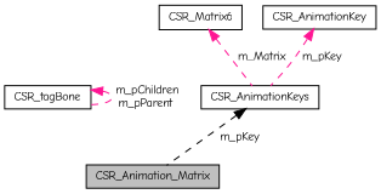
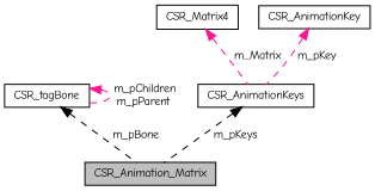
  digraph {
    fontname="Comic Neue"
    node [color=black fillcolor=white fontname="Comic Neue" fontsize=10 shape=record style=filled]
    edge [color=deeppink dir=back fontname="Comic Neue" fontsize=10 labelfontname=Helvetica labelfontsize=10 style=dashed]
    n1 [fillcolor=grey75 fontcolor=black height=0.2 label=CSR_Animation_Matrix width=0.4]
    n2 [height=0.2 label=CSR_tagBone width=0.4]
-   n3 [height=0.2 label=CSR_Matrix6 width=0.4]
+   n3 [height=0.2 label=CSR_Matrix4 width=0.4]
    n4 [height=0.2 label=CSR_AnimationKeys width=0.4]
    n5 [height=0.2 label=CSR_AnimationKey width=0.4]
+   n2 -> n1 [color=black label=" m_pBone"]
    n2 -> n2 [label=" m_pChildren\nm_pParent"]
    n3 -> n4 [label=" m_Matrix"]
-   n4 -> n1 [color=black label=" m_pKey"]
+   n4 -> n1 [color=black label=" m_pKeys"]
    n5 -> n4 [label=" m_pKey"]
  }
